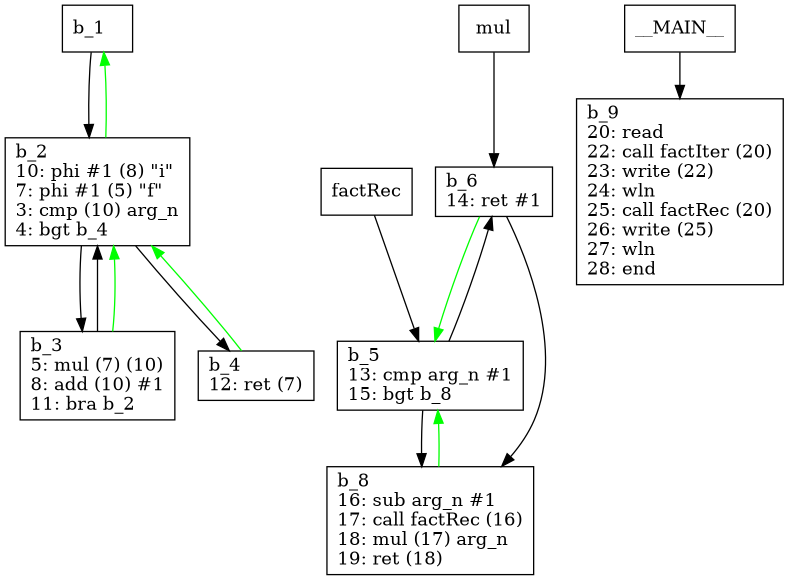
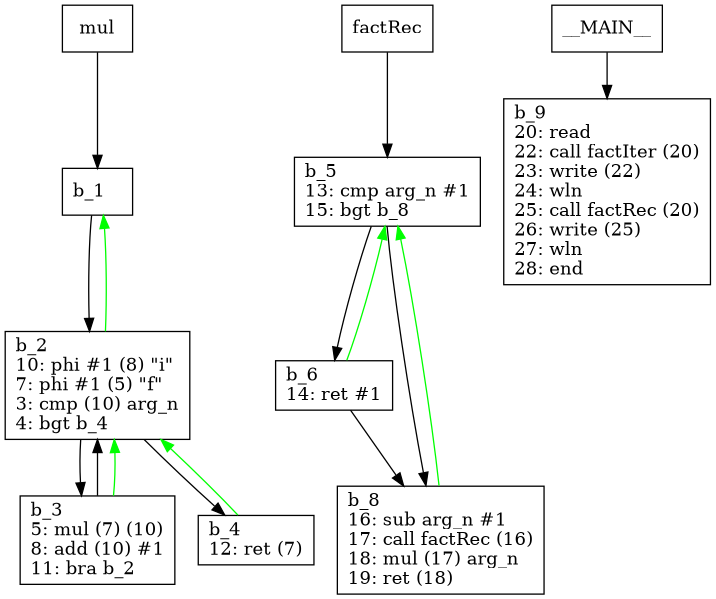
  digraph {
    node [shape=box]
    n1 [label="b_1\l"]
    n2 [label="b_2\l10: phi #1 (8) \"i\"\l7: phi #1 (5) \"f\"\l3: cmp (10) arg_n\l4: bgt b_4\l"]
    n3 [label=mul]
    n4 [label="b_3\l5: mul (7) (10)\l8: add (10) #1\l11: bra b_2\l"]
    n5 [label="b_4\l12: ret (7)\l"]
    n6 [label="b_5\l13: cmp arg_n #1\l15: bgt b_8\l"]
    n7 [label="b_6\l14: ret #1\l"]
    n8 [label="b_8\l16: sub arg_n #1\l17: call factRec (16)\l18: mul (17) arg_n\l19: ret (18)\l"]
    factRec
    n10 [label="b_9\l20: read\l22: call factIter (20)\l23: write (22)\l24: wln\l25: call factRec (20)\l26: write (25)\l27: wln\l28: end\l"]
    __MAIN__
    n1 -> n2
    n2 -> n1 [color=green]
    n2 -> n4
    n2 -> n5
-   n3 -> n7
+   n3 -> n1
    n4 -> n2
    n4 -> n2 [color=green]
    n5 -> n2 [color=green]
    n6 -> n7
    n6 -> n8
    n7 -> n6 [color=green]
    n7 -> n8
    n8 -> n6 [color=green]
    factRec -> n6
    __MAIN__ -> n10
  }
